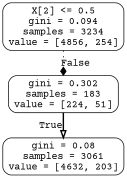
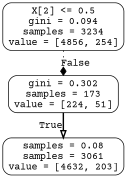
  digraph {
    fontname="Courier Prime"
    node [color=black fontname="Courier Prime" shape=box style=rounded]
    edge [fontname="Courier Prime" labeldistance=2.5]
    n1 [label="X[2] <= 0.5\ngini = 0.094\nsamples = 3234\nvalue = [4856, 254]"]
-   n2 [label="gini = 0.302\nsamples = 183\nvalue = [224, 51]"]
-   n3 [label="gini = 0.08\nsamples = 3061\nvalue = [4632, 203]"]
+   n2 [label="gini = 0.302\nsamples = 173\nvalue = [224, 51]"]
+   n3 [label="samples = 0.08\nsamples = 3061\nvalue = [4632, 203]"]
    n1 -> n2 [arrowhead=diamond headlabel=False labelangle=-45 style=dotted]
    n2 -> n3 [arrowhead=onormal headlabel=True labelangle=45 style=bold]
  }
